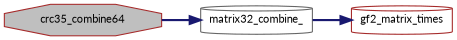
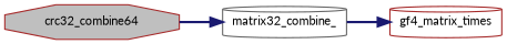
  digraph {
    fontname=Lato
    rankdir=LR
    node [color=brown fillcolor=white fontname=Lato fontsize=10 shape=cylinder style=filled]
    edge [color=midnightblue fontname=Lato fontsize=10 labelfontname=Helvetica labelfontsize=10 style=bold]
-   n1 [fillcolor=grey75 fontcolor=black height=0.2 label=crc35_combine64 shape=octagon width=0.4]
+   n1 [fillcolor=grey75 fontcolor=black height=0.2 label=crc32_combine64 shape=octagon width=0.4]
    n2 [color=gray40 height=0.2 label=matrix32_combine_ width=0.4]
-   n3 [height=0.2 label=gf2_matrix_times width=0.4]
+   n3 [height=0.2 label=gf4_matrix_times width=0.4]
    n1 -> n2
    n2 -> n3
  }
